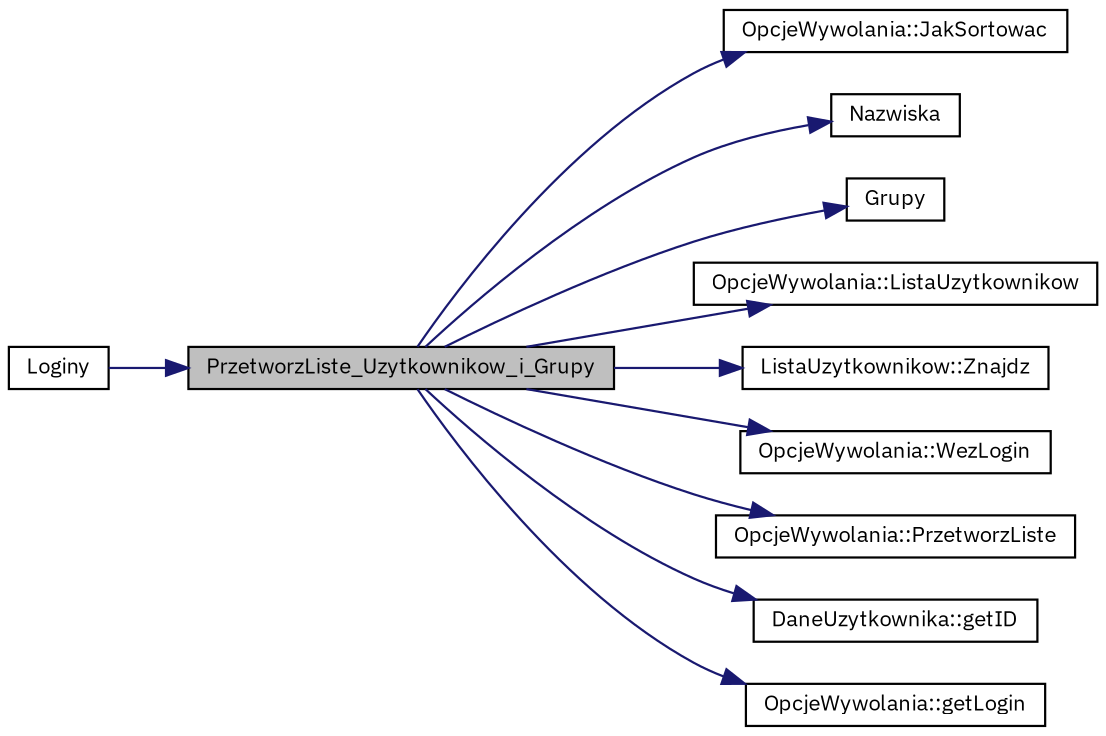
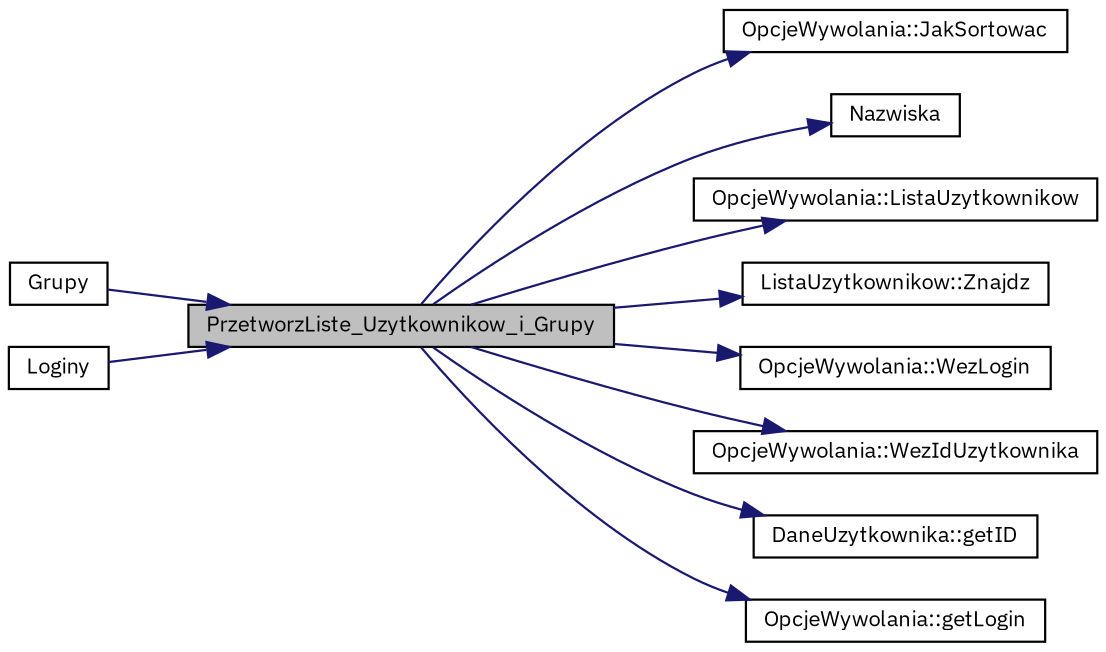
  digraph {
    fontname="IBM Plex Sans"
    rankdir=LR
    node [color=black fillcolor=white fontname="IBM Plex Sans" fontsize=10 shape=record style=filled]
    edge [color=midnightblue fontname="IBM Plex Sans" fontsize=10 labelfontname=Helvetica labelfontsize=10 style=solid]
    n1 [fillcolor=grey75 fontcolor=black height=0.2 label=PrzetworzListe_Uzytkownikow_i_Grupy width=0.4]
    n2 [height=0.2 label="OpcjeWywolania::JakSortowac" width=0.4]
    n3 [height=0.2 label=Nazwiska width=0.4]
    n4 [height=0.2 label=Grupy width=0.4]
    n5 [height=0.2 label="OpcjeWywolania::ListaUzytkownikow" width=0.4]
    n6 [height=0.2 label="ListaUzytkownikow::Znajdz" width=0.4]
    n7 [height=0.2 label="OpcjeWywolania::WezLogin" width=0.4]
-   n8 [height=0.2 label="OpcjeWywolania::PrzetworzListe" width=0.4]
+   n8 [height=0.2 label="OpcjeWywolania::WezIdUzytkownika" width=0.4]
    n9 [height=0.2 label="DaneUzytkownika::getID" width=0.4]
    n10 [height=0.2 label="OpcjeWywolania::getLogin" width=0.4]
    n11 [height=0.2 label=Loginy width=0.4]
    n1 -> n2
    n1 -> n3
-   n1 -> n4
+   n4 -> n1
    n1 -> n5
    n1 -> n6
    n1 -> n7
    n1 -> n8
    n1 -> n9
    n1 -> n10
    n11 -> n1
  }
